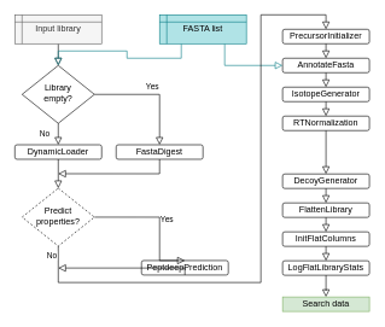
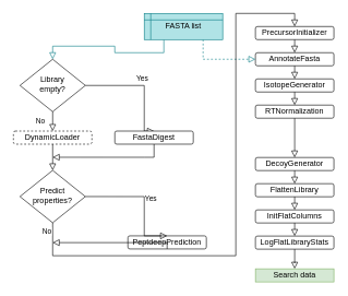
  <mxCell id="0" />
  <mxCell id="1" parent="0" />
  <mxCell id="2" value="Yes" style="edgeStyle=orthogonalEdgeStyle;rounded=0;html=1;jettySize=auto;orthogonalLoop=1;fontSize=11;endArrow=block;endFill=0;endSize=8;strokeWidth=1;shadow=0;labelBackgroundColor=none;entryX=0.5;entryY=0;entryDx=0;entryDy=0;" parent="1" source="3" target="6" edge="1"><mxGeometry x="-0.0" y="10" relative="1" as="geometry"><mxPoint as="offset" /><Array as="points"><mxPoint x="220" y="130" /></Array></mxGeometry></mxCell>
  <mxCell id="3" value="Library&lt;br&gt;empty?" style="rhombus;whiteSpace=wrap;html=1;shadow=0;fontFamily=Helvetica;fontSize=12;align=center;strokeWidth=1;spacing=6;spacingTop=-4;" parent="1" vertex="1"><mxGeometry x="30" y="90" width="100" height="80" as="geometry" /></mxCell>
- <mxCell id="4" value="" style="endArrow=block;html=1;rounded=0;exitX=0.5;exitY=1;exitDx=0;exitDy=0;entryX=0.5;entryY=0;entryDx=0;entryDy=0;endSize=8;endFill=0;" parent="1" source="22" target="3" edge="1"><mxGeometry width="50" height="50" relative="1" as="geometry"><mxPoint x="80" y="50" as="sourcePoint" /><mxPoint x="260" y="70" as="targetPoint" /></mxGeometry></mxCell>
- <mxCell id="5" value="DynamicLoader" style="rounded=1;whiteSpace=wrap;html=1;fontSize=12;glass=0;strokeWidth=1;shadow=0;" parent="1" vertex="1"><mxGeometry x="20" y="199.66" width="120" height="20" as="geometry" /></mxCell>
- <mxCell id="6" value="FastaDigest" style="rounded=1;whiteSpace=wrap;html=1;fontSize=12;glass=0;strokeWidth=1;shadow=0;" parent="1" vertex="1"><mxGeometry x="160" y="199.66" width="120" height="20" as="geometry" /></mxCell>
+ <mxCell id="5" value="DynamicLoader" style="rounded=1;whiteSpace=wrap;html=1;fontSize=12;glass=0;strokeWidth=1;shadow=0;dashed=1;" parent="1" vertex="1"><mxGeometry x="20" y="199.66" width="120" height="20" as="geometry" /></mxCell>
+ <mxCell id="6" value="FastaDigest" style="rounded=1;whiteSpace=wrap;html=1;fontSize=12;glass=0;strokeWidth=1;shadow=0;" parent="1" vertex="1"><mxGeometry x="175" y="199.66" width="120" height="20" as="geometry" /></mxCell>
  <mxCell id="7" value="PrecursorInitializer" style="rounded=1;whiteSpace=wrap;html=1;fontSize=12;glass=0;strokeWidth=1;shadow=0;" parent="1" vertex="1"><mxGeometry x="390" y="40" width="120" height="20" as="geometry" /></mxCell>
  <mxCell id="8" value="" style="edgeStyle=orthogonalEdgeStyle;rounded=0;html=1;jettySize=auto;orthogonalLoop=1;fontSize=11;endArrow=block;endFill=0;endSize=8;strokeWidth=1;shadow=0;labelBackgroundColor=none;exitX=0.25;exitY=1;exitDx=0;exitDy=0;fillColor=#b0e3e6;strokeColor=#0e8088;" parent="1" source="23" target="3" edge="1"><mxGeometry relative="1" as="geometry"><mxPoint x="250" y="50" as="sourcePoint" /><mxPoint x="370" y="210" as="targetPoint" /></mxGeometry></mxCell>
  <mxCell id="9" value="" style="rounded=0;html=1;jettySize=auto;orthogonalLoop=1;fontSize=11;endArrow=block;endFill=0;endSize=8;strokeWidth=1;shadow=0;labelBackgroundColor=none;edgeStyle=orthogonalEdgeStyle;entryX=0.5;entryY=0;entryDx=0;entryDy=0;exitX=0.5;exitY=1;exitDx=0;exitDy=0;" parent="1" source="5" target="17" edge="1"><mxGeometry y="20" relative="1" as="geometry"><mxPoint as="offset" /><mxPoint x="90" y="189.66" as="sourcePoint" /><mxPoint x="90" y="219.66" as="targetPoint" /><Array as="points" /></mxGeometry></mxCell>
  <mxCell id="10" value="" style="rounded=0;html=1;jettySize=auto;orthogonalLoop=1;fontSize=11;endArrow=block;endFill=0;endSize=8;strokeWidth=1;shadow=0;labelBackgroundColor=none;edgeStyle=orthogonalEdgeStyle;exitX=0.5;exitY=1;exitDx=0;exitDy=0;" parent="1" source="6" edge="1"><mxGeometry relative="1" as="geometry"><mxPoint x="90" y="239.66" as="sourcePoint" /><mxPoint x="80" y="239.66" as="targetPoint" /><Array as="points"><mxPoint x="220" y="239.66" /><mxPoint x="80" y="239.66" /></Array></mxGeometry></mxCell>
  <mxCell id="11" value="AnnotateFasta" style="rounded=1;whiteSpace=wrap;html=1;fontSize=12;glass=0;strokeWidth=1;shadow=0;" parent="1" vertex="1"><mxGeometry x="390" y="80" width="120" height="20" as="geometry" /></mxCell>
  <mxCell id="12" value="" style="rounded=0;html=1;jettySize=auto;orthogonalLoop=1;fontSize=11;endArrow=block;endFill=0;endSize=8;strokeWidth=1;shadow=0;labelBackgroundColor=none;edgeStyle=orthogonalEdgeStyle;exitX=0.5;exitY=1;exitDx=0;exitDy=0;" parent="1" edge="1"><mxGeometry y="20" relative="1" as="geometry"><mxPoint as="offset" /><mxPoint x="450" y="60" as="sourcePoint" /><mxPoint x="450" y="80" as="targetPoint" /><Array as="points" /></mxGeometry></mxCell>
- <mxCell id="13" value="" style="edgeStyle=orthogonalEdgeStyle;rounded=0;html=1;jettySize=auto;orthogonalLoop=1;fontSize=11;endArrow=block;endFill=0;endSize=8;strokeWidth=1;shadow=0;labelBackgroundColor=none;entryX=0;entryY=0.5;entryDx=0;entryDy=0;fillColor=#b0e3e6;strokeColor=#0e8088;exitX=0.75;exitY=1;exitDx=0;exitDy=0;" parent="1" source="23" target="11" edge="1"><mxGeometry relative="1" as="geometry"><mxPoint x="291.04" y="48.42" as="sourcePoint" /><mxPoint x="260" y="150" as="targetPoint" /></mxGeometry></mxCell>
+ <mxCell id="13" value="" style="edgeStyle=orthogonalEdgeStyle;rounded=0;html=1;jettySize=auto;orthogonalLoop=1;fontSize=11;endArrow=block;endFill=0;endSize=8;strokeWidth=1;shadow=0;labelBackgroundColor=none;entryX=0;entryY=0.5;entryDx=0;entryDy=0;fillColor=#b0e3e6;strokeColor=#0e8088;exitX=0.75;exitY=1;exitDx=0;exitDy=0;dashed=1;" parent="1" source="23" target="11" edge="1"><mxGeometry relative="1" as="geometry"><mxPoint x="291.04" y="48.42" as="sourcePoint" /><mxPoint x="260" y="150" as="targetPoint" /></mxGeometry></mxCell>
  <mxCell id="14" value="IsotopeGenerator" style="rounded=1;whiteSpace=wrap;html=1;fontSize=12;glass=0;strokeWidth=1;shadow=0;" parent="1" vertex="1"><mxGeometry x="390" y="120" width="120" height="20" as="geometry" /></mxCell>
  <mxCell id="15" value="" style="rounded=0;html=1;jettySize=auto;orthogonalLoop=1;fontSize=11;endArrow=block;endFill=0;endSize=8;strokeWidth=1;shadow=0;labelBackgroundColor=none;edgeStyle=orthogonalEdgeStyle;exitX=0.5;exitY=1;exitDx=0;exitDy=0;" parent="1" source="11" edge="1"><mxGeometry y="20" relative="1" as="geometry"><mxPoint as="offset" /><mxPoint x="450" y="110" as="sourcePoint" /><mxPoint x="450" y="120" as="targetPoint" /><Array as="points" /></mxGeometry></mxCell>
  <mxCell id="16" value="PeptdeepPrediction" style="rounded=1;whiteSpace=wrap;html=1;fontSize=12;glass=0;strokeWidth=1;shadow=0;" parent="1" vertex="1"><mxGeometry x="195" y="359.66" width="120" height="20" as="geometry" /></mxCell>
- <mxCell id="17" value="Predict properties?" style="rhombus;whiteSpace=wrap;html=1;shadow=0;fontFamily=Helvetica;fontSize=12;align=center;strokeWidth=1;spacing=6;spacingTop=-4;dashed=1;" parent="1" vertex="1"><mxGeometry x="30" y="259.66" width="100" height="80" as="geometry" /></mxCell>
+ <mxCell id="17" value="Predict properties?" style="rhombus;whiteSpace=wrap;html=1;shadow=0;fontFamily=Helvetica;fontSize=12;align=center;strokeWidth=1;spacing=6;spacingTop=-4;" parent="1" vertex="1"><mxGeometry x="30" y="259.66" width="100" height="80" as="geometry" /></mxCell>
  <mxCell id="18" value="" style="rounded=0;html=1;jettySize=auto;orthogonalLoop=1;fontSize=11;endArrow=block;endFill=0;endSize=8;strokeWidth=1;shadow=0;labelBackgroundColor=none;edgeStyle=orthogonalEdgeStyle;entryX=0.5;entryY=0;entryDx=0;entryDy=0;exitX=0.5;exitY=1;exitDx=0;exitDy=0;" parent="1" source="17" target="7" edge="1"><mxGeometry relative="1" as="geometry"><mxPoint x="80" y="459.66" as="sourcePoint" /><mxPoint x="80" y="380" as="targetPoint" /><Array as="points"><mxPoint x="80" y="390" /><mxPoint x="360" y="390" /><mxPoint x="360" y="20" /><mxPoint x="450" y="20" /></Array></mxGeometry></mxCell>
  <mxCell id="19" value="No" style="edgeLabel;html=1;align=center;verticalAlign=middle;resizable=0;points=[];" parent="18" vertex="1" connectable="0"><mxGeometry x="-0.894" relative="1" as="geometry"><mxPoint x="-10" y="-30" as="offset" /></mxGeometry></mxCell>
  <mxCell id="20" value="Yes" style="edgeStyle=orthogonalEdgeStyle;rounded=0;html=1;jettySize=auto;orthogonalLoop=1;fontSize=11;endArrow=block;endFill=0;endSize=8;strokeWidth=1;shadow=0;labelBackgroundColor=none;exitX=1;exitY=0.5;exitDx=0;exitDy=0;entryX=0.5;entryY=0;entryDx=0;entryDy=0;" parent="1" source="17" target="16" edge="1"><mxGeometry y="10" relative="1" as="geometry"><mxPoint as="offset" /><mxPoint x="130" y="259.66" as="sourcePoint" /><mxPoint x="220" y="339.66" as="targetPoint" /><Array as="points"><mxPoint x="220" y="299.66" /></Array></mxGeometry></mxCell>
  <mxCell id="21" value="" style="rounded=0;html=1;jettySize=auto;orthogonalLoop=1;fontSize=11;endArrow=block;endFill=0;endSize=8;strokeWidth=1;shadow=0;labelBackgroundColor=none;edgeStyle=orthogonalEdgeStyle;exitX=0.5;exitY=1;exitDx=0;exitDy=0;" parent="1" source="16" edge="1"><mxGeometry relative="1" as="geometry"><mxPoint x="220" y="359.66" as="sourcePoint" /><mxPoint x="80" y="370" as="targetPoint" /><Array as="points"><mxPoint x="220" y="370" /><mxPoint x="80" y="370" /></Array></mxGeometry></mxCell>
- <mxCell id="22" value="Input library" style="shape=internalStorage;whiteSpace=wrap;html=1;backgroundOutline=1;dx=10;dy=10;fillColor=#f5f5f5;fontColor=#333333;strokeColor=#666666;" parent="1" vertex="1"><mxGeometry x="20" y="20" width="120" height="40" as="geometry" /></mxCell>
  <mxCell id="23" value="FASTA list" style="shape=internalStorage;whiteSpace=wrap;html=1;backgroundOutline=1;dx=10;dy=10;fillColor=#b0e3e6;strokeColor=#0e8088;" parent="1" vertex="1"><mxGeometry x="220" y="20" width="120" height="40" as="geometry" /></mxCell>
  <mxCell id="24" value="RTNormalization" style="rounded=1;whiteSpace=wrap;html=1;fontSize=12;glass=0;strokeWidth=1;shadow=0;" parent="1" vertex="1"><mxGeometry x="390" y="160" width="120" height="20" as="geometry" /></mxCell>
  <mxCell id="25" value="" style="rounded=0;html=1;jettySize=auto;orthogonalLoop=1;fontSize=11;endArrow=block;endFill=0;endSize=8;strokeWidth=1;shadow=0;labelBackgroundColor=none;edgeStyle=orthogonalEdgeStyle;exitX=0.5;exitY=1;exitDx=0;exitDy=0;" parent="1" edge="1"><mxGeometry y="20" relative="1" as="geometry"><mxPoint as="offset" /><mxPoint x="450" y="140" as="sourcePoint" /><mxPoint x="450" y="160" as="targetPoint" /><Array as="points" /></mxGeometry></mxCell>
  <mxCell id="26" value="DecoyGenerator" style="rounded=1;whiteSpace=wrap;html=1;fontSize=12;glass=0;strokeWidth=1;shadow=0;" parent="1" vertex="1"><mxGeometry x="390" y="240" width="120" height="20" as="geometry" /></mxCell>
  <mxCell id="27" value="FlattenLibrary" style="rounded=1;whiteSpace=wrap;html=1;fontSize=12;glass=0;strokeWidth=1;shadow=0;" parent="1" vertex="1"><mxGeometry x="390" y="280" width="120" height="20" as="geometry" /></mxCell>
  <mxCell id="28" value="" style="rounded=0;html=1;jettySize=auto;orthogonalLoop=1;fontSize=11;endArrow=block;endFill=0;endSize=8;strokeWidth=1;shadow=0;labelBackgroundColor=none;edgeStyle=orthogonalEdgeStyle;exitX=0.5;exitY=1;exitDx=0;exitDy=0;" parent="1" edge="1"><mxGeometry y="20" relative="1" as="geometry"><mxPoint as="offset" /><mxPoint x="450" y="260" as="sourcePoint" /><mxPoint x="450" y="280" as="targetPoint" /><Array as="points" /></mxGeometry></mxCell>
  <mxCell id="29" value="InitFlatColumns" style="rounded=1;whiteSpace=wrap;html=1;fontSize=12;glass=0;strokeWidth=1;shadow=0;" parent="1" vertex="1"><mxGeometry x="390" y="320" width="120" height="20" as="geometry" /></mxCell>
  <mxCell id="30" value="" style="rounded=0;html=1;jettySize=auto;orthogonalLoop=1;fontSize=11;endArrow=block;endFill=0;endSize=8;strokeWidth=1;shadow=0;labelBackgroundColor=none;edgeStyle=orthogonalEdgeStyle;exitX=0.5;exitY=1;exitDx=0;exitDy=0;" parent="1" source="27" edge="1"><mxGeometry y="20" relative="1" as="geometry"><mxPoint as="offset" /><mxPoint x="460" y="310" as="sourcePoint" /><mxPoint x="450" y="320" as="targetPoint" /><Array as="points" /></mxGeometry></mxCell>
  <mxCell id="31" value="LogFlatLibraryStats" style="rounded=1;whiteSpace=wrap;html=1;fontSize=12;glass=0;strokeWidth=1;shadow=0;" parent="1" vertex="1"><mxGeometry x="390" y="360" width="120" height="20" as="geometry" /></mxCell>
  <mxCell id="32" value="" style="rounded=0;html=1;jettySize=auto;orthogonalLoop=1;fontSize=11;endArrow=block;endFill=0;endSize=8;strokeWidth=1;shadow=0;labelBackgroundColor=none;edgeStyle=orthogonalEdgeStyle;exitX=0.5;exitY=1;exitDx=0;exitDy=0;" parent="1" source="29" edge="1"><mxGeometry y="20" relative="1" as="geometry"><mxPoint as="offset" /><mxPoint x="450" y="350" as="sourcePoint" /><mxPoint x="450" y="360" as="targetPoint" /><Array as="points" /></mxGeometry></mxCell>
  <mxCell id="33" value="" style="rounded=0;html=1;jettySize=auto;orthogonalLoop=1;fontSize=11;endArrow=block;endFill=0;endSize=8;strokeWidth=1;shadow=0;labelBackgroundColor=none;edgeStyle=orthogonalEdgeStyle;exitX=0.5;exitY=1;exitDx=0;exitDy=0;" parent="1" edge="1"><mxGeometry y="20" relative="1" as="geometry"><mxPoint as="offset" /><mxPoint x="450" y="380" as="sourcePoint" /><mxPoint x="450" y="410" as="targetPoint" /><Array as="points"><mxPoint x="450" y="401" /><mxPoint x="450" y="401" /></Array></mxGeometry></mxCell>
  <mxCell id="34" value="Search data" style="rounded=0;whiteSpace=wrap;html=1;fillColor=#d5e8d4;strokeColor=#82b366;" parent="1" vertex="1"><mxGeometry x="390" y="410" width="120" height="20" as="geometry" /></mxCell>
  <mxCell id="35" value="" style="rounded=0;html=1;jettySize=auto;orthogonalLoop=1;fontSize=11;endArrow=block;endFill=0;endSize=8;strokeWidth=1;shadow=0;labelBackgroundColor=none;edgeStyle=orthogonalEdgeStyle;exitX=0.5;exitY=1;exitDx=0;exitDy=0;entryX=0.5;entryY=0;entryDx=0;entryDy=0;" parent="1" source="24" target="26" edge="1"><mxGeometry y="20" relative="1" as="geometry"><mxPoint as="offset" /><mxPoint x="460" y="190" as="sourcePoint" /><mxPoint x="540" y="220" as="targetPoint" /><Array as="points" /></mxGeometry></mxCell>
  <mxCell id="36" value="" style="endArrow=block;html=1;rounded=0;endSize=8;endFill=0;entryX=0.5;entryY=0;entryDx=0;entryDy=0;" parent="1" target="5" edge="1"><mxGeometry width="50" height="50" relative="1" as="geometry"><mxPoint x="80" y="170" as="sourcePoint" /><mxPoint x="100" y="180" as="targetPoint" /></mxGeometry></mxCell>
  <mxCell id="37" value="No" style="edgeLabel;html=1;align=center;verticalAlign=middle;resizable=0;points=[];" parent="36" vertex="1" connectable="0"><mxGeometry x="-0.396" y="1" relative="1" as="geometry"><mxPoint x="-21" y="4" as="offset" /></mxGeometry></mxCell>
